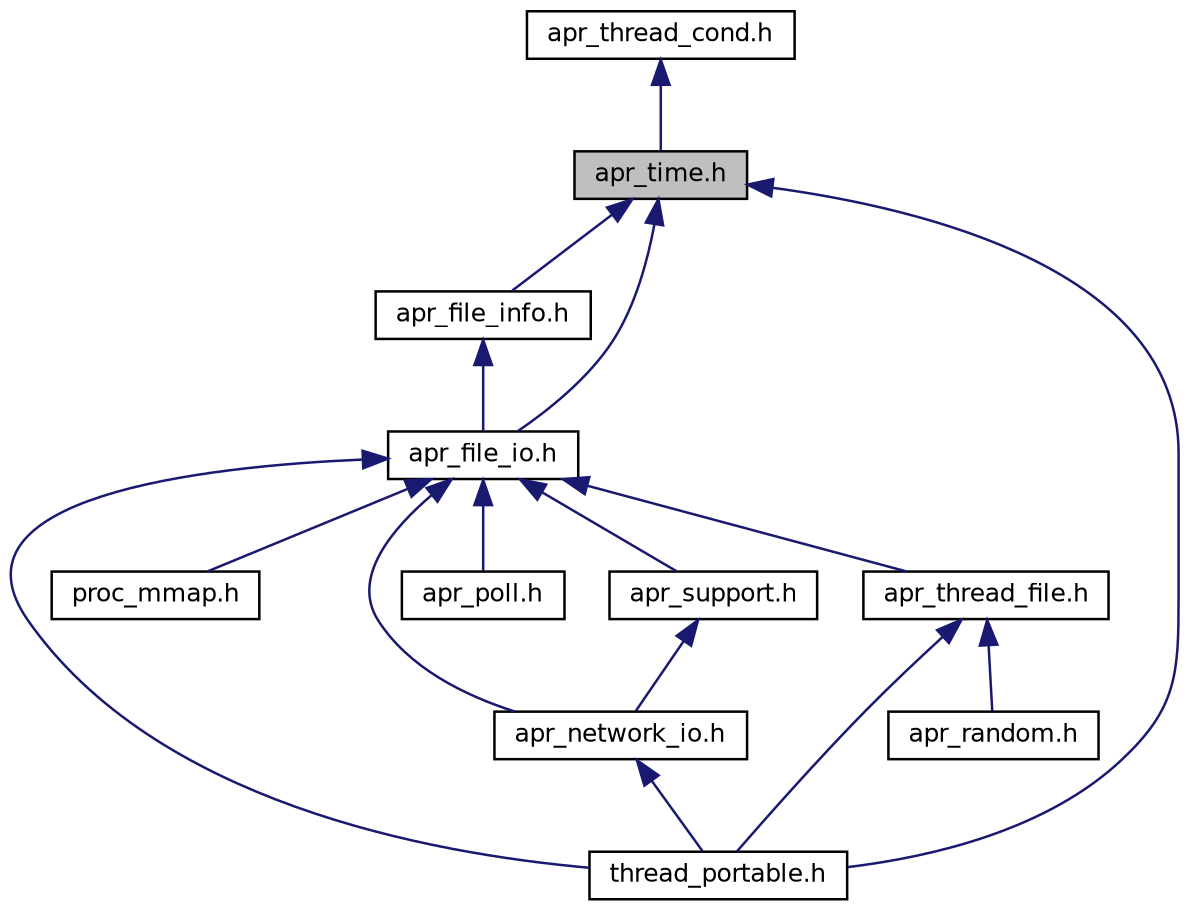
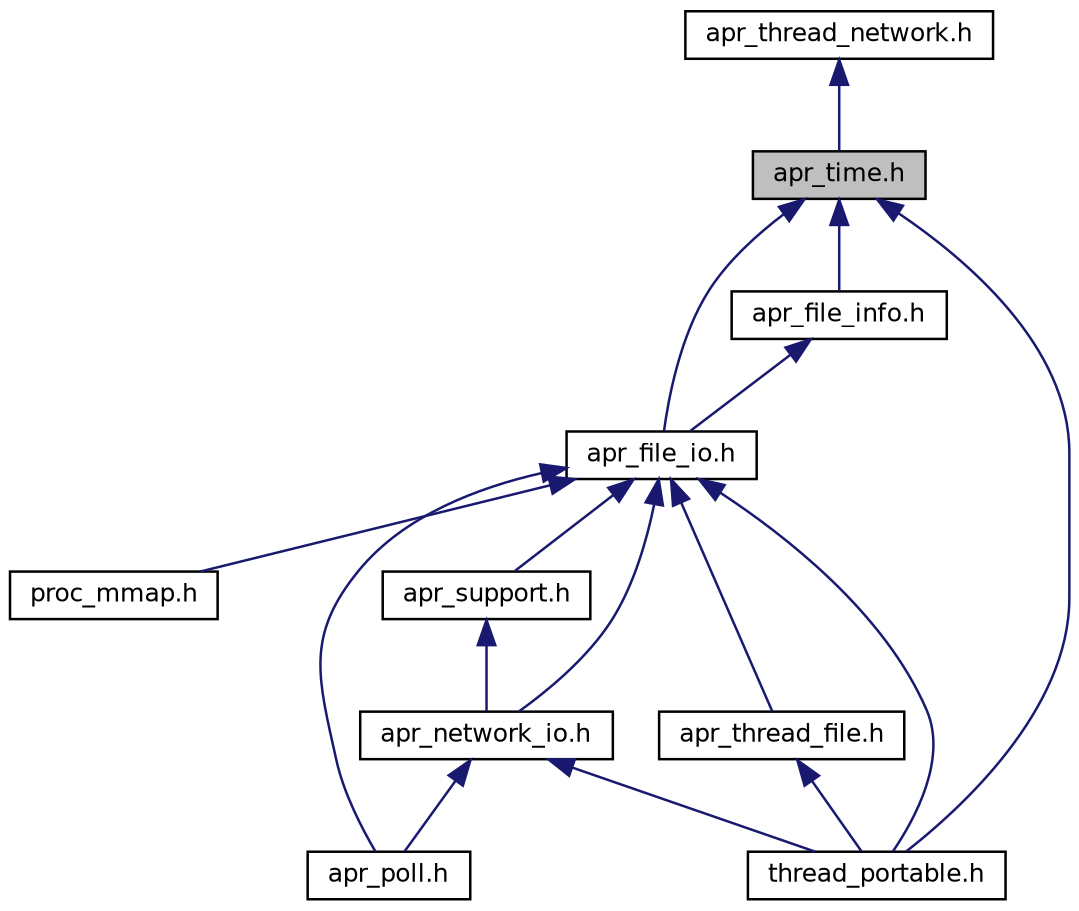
  digraph {
    node [color=black fillcolor=white fontname=Helvetica fontsize=10 shape=record style=filled]
    edge [color=midnightblue dir=back fontname=Helvetica fontsize=10 labelfontname=Helvetica labelfontsize=10 style=solid]
    n1 [fillcolor=grey75 fontcolor=black height=0.2 label="apr_time.h" width=0.4]
    n2 [height=0.2 label="apr_file_info.h" width=0.4]
    n3 [height=0.2 label="apr_file_io.h" width=0.4]
    n4 [height=0.2 label="thread_portable.h" width=0.4]
    n5 [height=0.2 label="proc_mmap.h" width=0.4]
    n6 [height=0.2 label="apr_network_io.h" width=0.4]
    n7 [height=0.2 label="apr_poll.h" width=0.4]
    n8 [height=0.2 label="apr_support.h" width=0.4]
    n9 [height=0.2 label="apr_thread_file.h" width=0.4]
-   n10 [height=0.2 label="apr_thread_cond.h" width=0.4]
-   n11 [height=0.2 label="apr_random.h" width=0.4]
+   n10 [height=0.2 label="apr_thread_network.h" width=0.4]
    n1 -> n2
    n1 -> n3
    n1 -> n4
    n2 -> n3
    n3 -> n4
    n3 -> n5
    n3 -> n6
    n3 -> n7
    n3 -> n8
    n3 -> n9
    n6 -> n4
+   n6 -> n7
    n8 -> n6
    n9 -> n4
-   n9 -> n11
    n10 -> n1
  }
